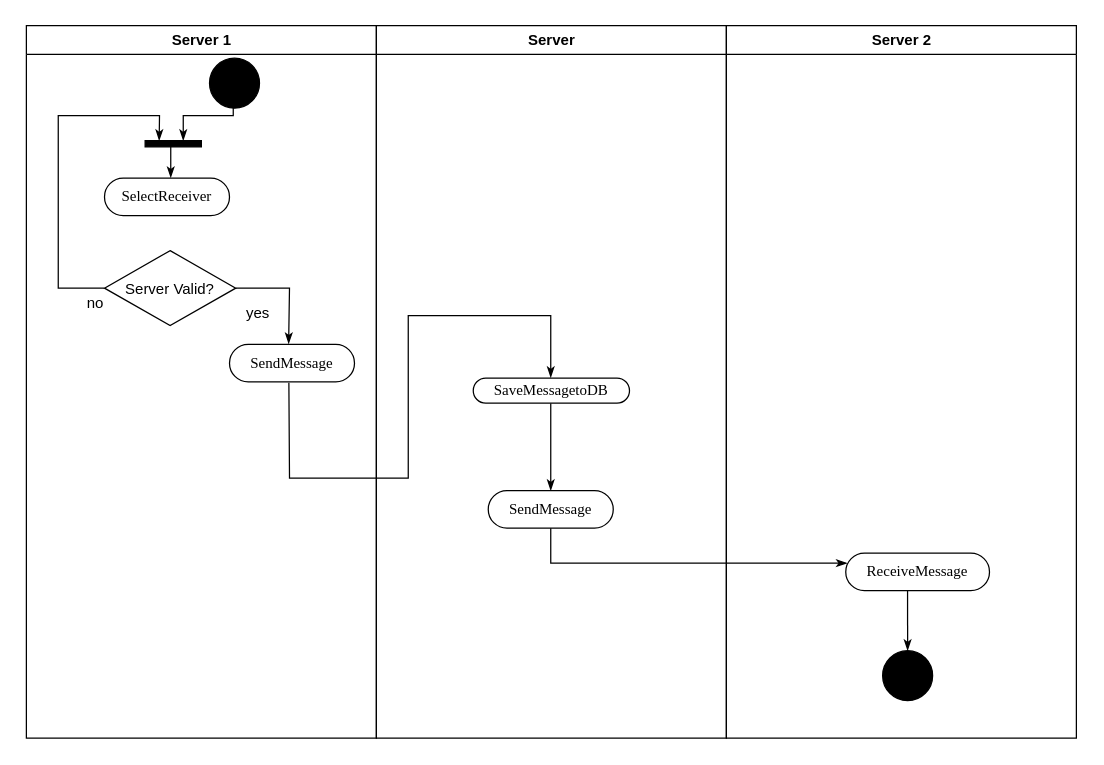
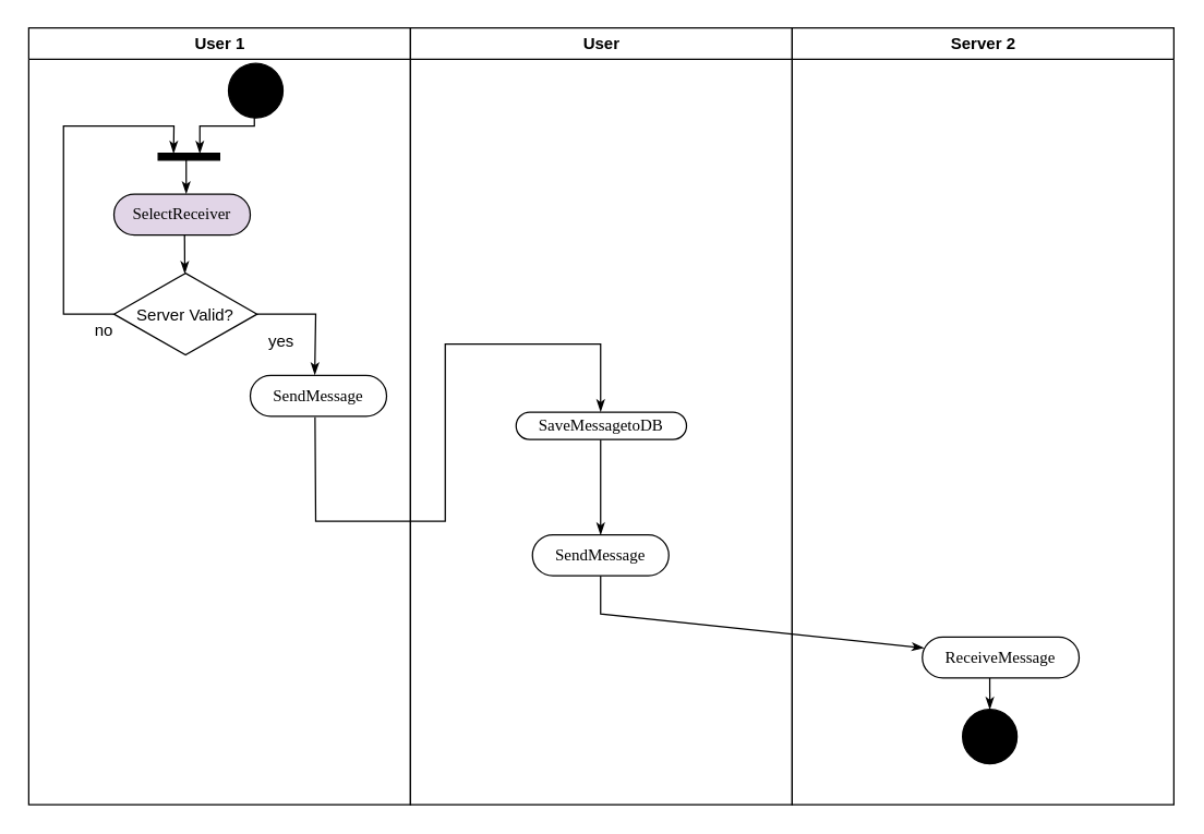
  <mxCell id="0" />
  <mxCell id="1" parent="0" />
- <mxCell id="2" value="Server 1" style="swimlane;whiteSpace=wrap" parent="1" vertex="1"><mxGeometry x="20.5" y="20" width="280" height="570" as="geometry" /></mxCell>
+ <mxCell id="2" value="User 1" style="swimlane;whiteSpace=wrap" parent="1" vertex="1"><mxGeometry x="20.5" y="20" width="280" height="570" as="geometry" /></mxCell>
  <mxCell id="3" value="" style="edgeStyle=elbowEdgeStyle;elbow=horizontal;verticalAlign=bottom;endArrow=classicThin;endSize=6;strokeColor=#000000;endFill=1;rounded=0;entryX=0.526;entryY=-0.009;entryDx=0;entryDy=0;entryPerimeter=0;" parent="2" edge="1" target="12"><mxGeometry x="100" y="40" as="geometry"><mxPoint x="115.5" y="112" as="targetPoint" /><mxPoint x="115.5" y="92" as="sourcePoint" /></mxGeometry></mxCell>
  <mxCell id="4" value="Server Valid?" style="rhombus;fillColor=none;strokeColor=#000000;" parent="2" vertex="1"><mxGeometry x="62.5" y="180" width="105" height="60" as="geometry" /></mxCell>
  <mxCell id="5" value="" style="edgeStyle=none;strokeColor=#000000;endArrow=classicThin;endFill=1;rounded=0;exitX=1;exitY=0.5;exitDx=0;exitDy=0;entryX=0.473;entryY=-0.015;entryDx=0;entryDy=0;entryPerimeter=0;" parent="2" source="4" target="13" edge="1"><mxGeometry width="100" height="100" relative="1" as="geometry"><mxPoint x="429.5" y="372" as="sourcePoint" /><mxPoint x="210.119" y="252" as="targetPoint" /><Array as="points"><mxPoint x="210.5" y="210" /></Array></mxGeometry></mxCell>
  <mxCell id="6" value="" style="edgeStyle=none;strokeColor=#000000;endArrow=classicThin;endFill=1;rounded=0;exitX=0;exitY=0.5;exitDx=0;exitDy=0;entryX=1;entryY=0.25;entryDx=0;entryDy=0;" parent="2" source="4" target="10" edge="1"><mxGeometry width="100" height="100" relative="1" as="geometry"><mxPoint x="190.5" y="250" as="sourcePoint" /><mxPoint x="220.5" y="302" as="targetPoint" /><Array as="points"><mxPoint x="25.5" y="210" /><mxPoint x="25.5" y="72" /><mxPoint x="106.5" y="72" /></Array></mxGeometry></mxCell>
  <mxCell id="7" value="no" style="text;html=1;strokeColor=none;fillColor=none;align=center;verticalAlign=middle;whiteSpace=wrap;rounded=0;" parent="2" vertex="1"><mxGeometry x="35" y="212" width="40" height="20" as="geometry" /></mxCell>
  <mxCell id="8" value="yes" style="text;html=1;strokeColor=none;fillColor=none;align=center;verticalAlign=middle;whiteSpace=wrap;rounded=0;" parent="2" vertex="1"><mxGeometry x="165" y="220" width="40" height="20" as="geometry" /></mxCell>
+ <mxCell id="9" value="" style="edgeStyle=elbowEdgeStyle;elbow=horizontal;verticalAlign=bottom;endArrow=classicThin;endSize=6;strokeColor=#000000;endFill=1;rounded=0;entryX=0.494;entryY=0.004;entryDx=0;entryDy=0;entryPerimeter=0;exitX=0.518;exitY=1;exitDx=0;exitDy=0;exitPerimeter=0;" parent="2" edge="1" target="4" source="12"><mxGeometry x="-65.5" y="4" as="geometry"><mxPoint x="114.5" y="172" as="targetPoint" /><mxPoint x="114" y="162" as="sourcePoint" /></mxGeometry></mxCell>
  <mxCell id="10" value="" style="whiteSpace=wrap;strokeColor=#000000;fillColor=#000000;direction=north;" parent="2" vertex="1"><mxGeometry x="95" y="92" width="45" height="5" as="geometry" /></mxCell>
  <mxCell id="11" value="" style="ellipse;whiteSpace=wrap;html=1;rounded=0;shadow=0;comic=0;labelBackgroundColor=none;strokeColor=#000000;strokeWidth=1;fillColor=#000000;fontFamily=Verdana;fontSize=12;fontColor=#000000;align=center;" vertex="1" parent="2"><mxGeometry x="146.5" y="26" width="40" height="40" as="geometry" /></mxCell>
- <mxCell id="12" value="SelectReceiver" style="rounded=1;whiteSpace=wrap;html=1;shadow=0;comic=0;labelBackgroundColor=none;strokeColor=#000000;strokeWidth=1;fillColor=#ffffff;fontFamily=Verdana;fontSize=12;fontColor=#000000;align=center;arcSize=50;" vertex="1" parent="2"><mxGeometry x="62.5" y="122" width="100" height="30" as="geometry" /></mxCell>
+ <mxCell id="12" value="SelectReceiver" style="rounded=1;whiteSpace=wrap;html=1;shadow=0;comic=0;labelBackgroundColor=none;strokeColor=#000000;strokeWidth=1;fillColor=#e1d5e7;fontFamily=Verdana;fontSize=12;fontColor=#000000;align=center;arcSize=50;" vertex="1" parent="2"><mxGeometry x="62.5" y="122" width="100" height="30" as="geometry" /></mxCell>
  <mxCell id="13" value="SendMessage" style="rounded=1;whiteSpace=wrap;html=1;shadow=0;comic=0;labelBackgroundColor=none;strokeColor=#000000;strokeWidth=1;fillColor=#ffffff;fontFamily=Verdana;fontSize=12;fontColor=#000000;align=center;arcSize=50;" vertex="1" parent="2"><mxGeometry x="162.5" y="255" width="100" height="30" as="geometry" /></mxCell>
- <mxCell id="14" value="Server" style="swimlane;whiteSpace=wrap" parent="1" vertex="1"><mxGeometry x="300.5" y="20" width="280" height="570" as="geometry" /></mxCell>
+ <mxCell id="14" value="User" style="swimlane;whiteSpace=wrap" parent="1" vertex="1"><mxGeometry x="300.5" y="20" width="280" height="570" as="geometry" /></mxCell>
  <mxCell id="15" value="" style="endArrow=classicThin;strokeColor=#000000;endFill=1;rounded=0;exitX=0.496;exitY=1;exitDx=0;exitDy=0;entryX=0.5;entryY=0;entryDx=0;entryDy=0;exitPerimeter=0;" parent="14" source="17" target="16" edge="1"><mxGeometry relative="1" as="geometry"><mxPoint x="139.5" y="327.2" as="sourcePoint" /><mxPoint x="139.5" y="362" as="targetPoint" /></mxGeometry></mxCell>
  <mxCell id="16" value="SendMessage" style="rounded=1;whiteSpace=wrap;html=1;shadow=0;comic=0;labelBackgroundColor=none;strokeColor=#000000;strokeWidth=1;fillColor=#ffffff;fontFamily=Verdana;fontSize=12;fontColor=#000000;align=center;arcSize=50;" vertex="1" parent="14"><mxGeometry x="89.5" y="372" width="100" height="30" as="geometry" /></mxCell>
  <mxCell id="17" value="SaveMessagetoDB" style="rounded=1;whiteSpace=wrap;html=1;shadow=0;comic=0;labelBackgroundColor=none;strokeColor=#000000;strokeWidth=1;fillColor=#ffffff;fontFamily=Verdana;fontSize=12;fontColor=#000000;align=center;arcSize=50;" vertex="1" parent="14"><mxGeometry x="77.5" y="282" width="125" height="20" as="geometry" /></mxCell>
  <mxCell id="18" value="Server 2" style="swimlane;whiteSpace=wrap;startSize=23;" parent="1" vertex="1"><mxGeometry x="580.5" y="20" width="280" height="570" as="geometry" /></mxCell>
  <mxCell id="19" value="" style="endArrow=classicThin;strokeColor=#000000;endFill=1;rounded=0;exitX=0.43;exitY=1.002;exitDx=0;exitDy=0;exitPerimeter=0;" parent="18" source="21" edge="1"><mxGeometry relative="1" as="geometry"><mxPoint x="145" y="455" as="sourcePoint" /><mxPoint x="145" y="500" as="targetPoint" /></mxGeometry></mxCell>
  <mxCell id="20" value="" style="ellipse;whiteSpace=wrap;html=1;rounded=0;shadow=0;comic=0;labelBackgroundColor=none;strokeColor=#000000;strokeWidth=1;fillColor=#000000;fontFamily=Verdana;fontSize=12;fontColor=#000000;align=center;" vertex="1" parent="18"><mxGeometry x="125" y="500" width="40" height="40" as="geometry" /></mxCell>
- <mxCell id="21" value="ReceiveMessage" style="rounded=1;whiteSpace=wrap;html=1;shadow=0;comic=0;labelBackgroundColor=none;strokeColor=#000000;strokeWidth=1;fillColor=#ffffff;fontFamily=Verdana;fontSize=12;fontColor=#000000;align=center;arcSize=50;" vertex="1" parent="18"><mxGeometry x="95.5" y="422" width="115" height="30" as="geometry" /></mxCell>
+ <mxCell id="21" value="ReceiveMessage" style="rounded=1;whiteSpace=wrap;html=1;shadow=0;comic=0;labelBackgroundColor=none;strokeColor=#000000;strokeWidth=1;fillColor=#ffffff;fontFamily=Verdana;fontSize=12;fontColor=#000000;align=center;arcSize=50;" vertex="1" parent="18"><mxGeometry x="95.5" y="447" width="115" height="30" as="geometry" /></mxCell>
  <mxCell id="22" value="" style="edgeStyle=none;strokeColor=#000000;endArrow=classicThin;endFill=1;rounded=0;exitX=0.5;exitY=1;exitDx=0;exitDy=0;entryX=0.011;entryY=0.267;entryDx=0;entryDy=0;entryPerimeter=0;" parent="1" source="16" target="21" edge="1"><mxGeometry width="100" height="100" relative="1" as="geometry"><mxPoint x="439.857" y="432.143" as="sourcePoint" /><mxPoint x="670.5" y="450" as="targetPoint" /><Array as="points"><mxPoint x="440" y="450" /></Array></mxGeometry></mxCell>
  <mxCell id="23" value="" style="edgeStyle=none;strokeColor=#000000;endArrow=classicThin;endFill=1;rounded=0;exitX=0.475;exitY=1.021;exitDx=0;exitDy=0;entryX=0.496;entryY=-0.021;entryDx=0;entryDy=0;exitPerimeter=0;entryPerimeter=0;" parent="1" source="13" target="17" edge="1"><mxGeometry width="100" height="100" relative="1" as="geometry"><mxPoint x="230.619" y="322" as="sourcePoint" /><mxPoint x="440" y="297.2" as="targetPoint" /><Array as="points"><mxPoint x="231" y="382" /><mxPoint x="326" y="382" /><mxPoint x="326" y="252" /><mxPoint x="440" y="252" /></Array></mxGeometry></mxCell>
  <mxCell id="24" value="" style="edgeStyle=none;strokeColor=#000000;endArrow=classicThin;endFill=1;rounded=0;exitX=0.517;exitY=0.833;exitDx=0;exitDy=0;exitPerimeter=0;" parent="1" edge="1"><mxGeometry width="100" height="100" relative="1" as="geometry"><mxPoint x="186" y="72" as="sourcePoint" /><mxPoint x="146" y="112" as="targetPoint" /><Array as="points"><mxPoint x="186" y="92" /><mxPoint x="146" y="92" /></Array></mxGeometry></mxCell>
